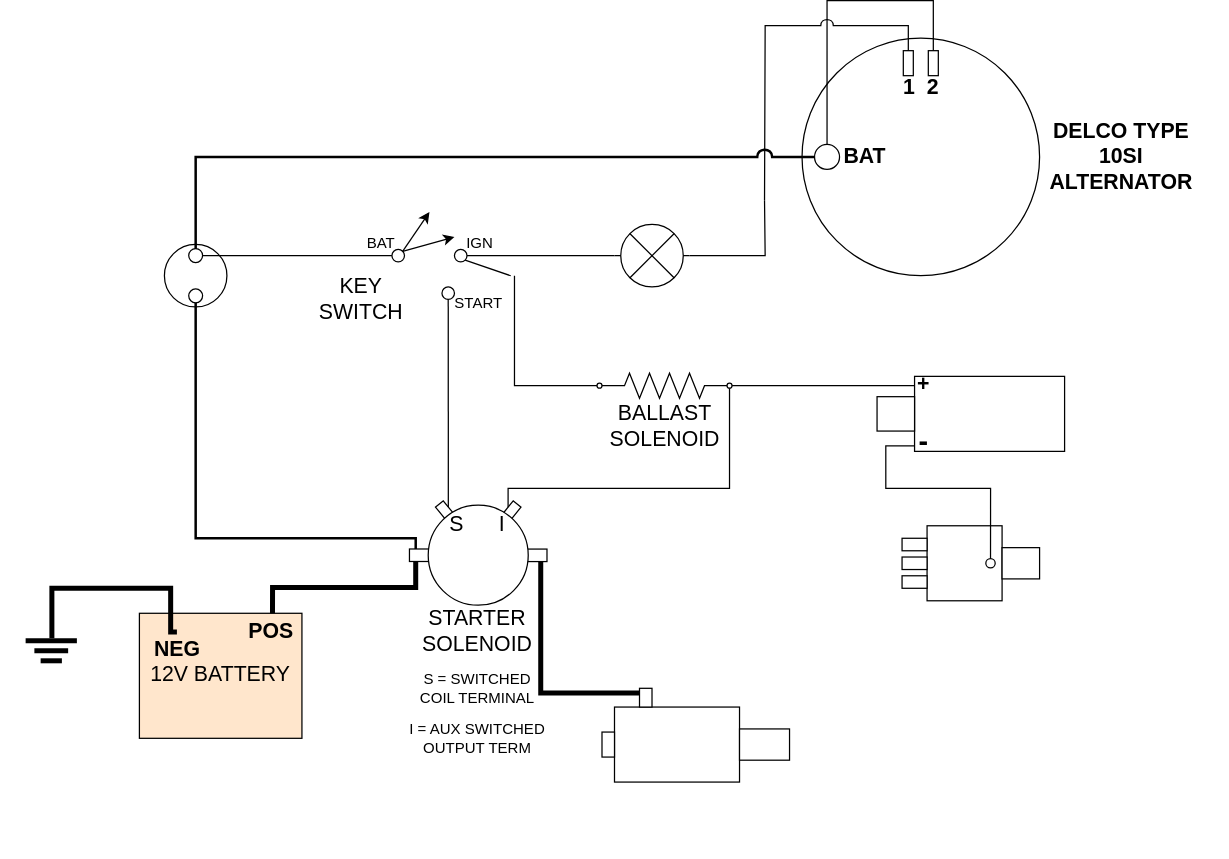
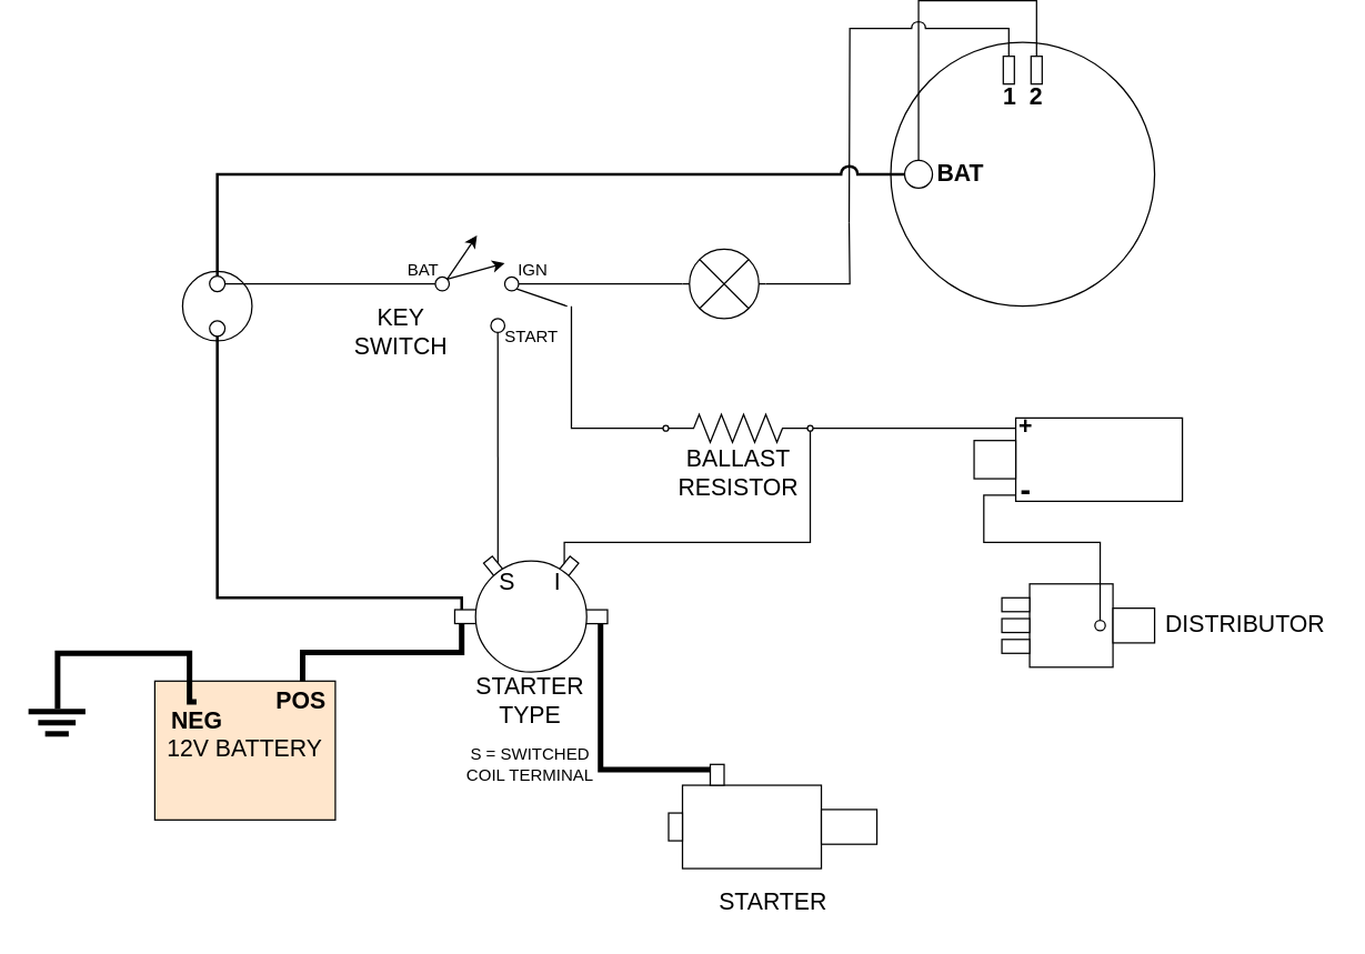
  <mxCell id="0" />
  <mxCell id="1" parent="0" />
  <mxCell id="2" style="edgeStyle=orthogonalEdgeStyle;rounded=0;jumpStyle=arc;jumpSize=10;orthogonalLoop=1;jettySize=auto;html=1;exitX=1;exitY=0.5;exitDx=0;exitDy=0;exitPerimeter=0;fontSize=11;endArrow=none;endFill=0;" edge="1" parent="1" source="71"><mxGeometry relative="1" as="geometry"><mxPoint x="611" y="150" as="targetPoint" /></mxGeometry></mxCell>
  <mxCell id="3" style="edgeStyle=orthogonalEdgeStyle;rounded=0;jumpStyle=arc;jumpSize=10;orthogonalLoop=1;jettySize=auto;html=1;fontSize=17;endArrow=none;endFill=0;strokeWidth=1;" edge="1" parent="1" source="77"><mxGeometry relative="1" as="geometry"><mxPoint x="411" y="210" as="targetPoint" /><Array as="points"><mxPoint x="411" y="298" /><mxPoint x="411" y="210" /></Array></mxGeometry></mxCell>
  <mxCell id="4" value="" style="group" parent="1" vertex="1" connectable="0"><mxGeometry x="721" y="410" width="240" height="115" as="geometry" /></mxCell>
  <mxCell id="5" value="" style="group" vertex="1" connectable="0" parent="4"><mxGeometry width="240" height="60" as="geometry" /></mxCell>
  <mxCell id="6" value="" style="group" vertex="1" connectable="0" parent="5"><mxGeometry width="110" height="60" as="geometry" /></mxCell>
  <mxCell id="7" value="" style="whiteSpace=wrap;html=1;aspect=fixed;" parent="6" vertex="1"><mxGeometry x="20" width="60" height="60" as="geometry" /></mxCell>
  <mxCell id="8" value="" style="rounded=0;whiteSpace=wrap;html=1;" parent="6" vertex="1"><mxGeometry y="10" width="20" height="10" as="geometry" /></mxCell>
  <mxCell id="9" value="" style="rounded=0;whiteSpace=wrap;html=1;" parent="6" vertex="1"><mxGeometry y="25" width="20" height="10" as="geometry" /></mxCell>
  <mxCell id="10" value="" style="rounded=0;whiteSpace=wrap;html=1;" parent="6" vertex="1"><mxGeometry y="40" width="20" height="10" as="geometry" /></mxCell>
  <mxCell id="11" value="" style="rounded=0;whiteSpace=wrap;html=1;" parent="6" vertex="1"><mxGeometry x="80" y="17.5" width="30" height="25" as="geometry" /></mxCell>
  <mxCell id="12" value="" style="ellipse;whiteSpace=wrap;html=1;aspect=fixed;fontSize=17;" vertex="1" parent="6"><mxGeometry x="67" y="26.25" width="7.5" height="7.5" as="geometry" /></mxCell>
+ <mxCell id="13" value="DISTRIBUTOR" style="text;html=1;align=center;verticalAlign=middle;resizable=0;points=[];autosize=1;strokeColor=none;fillColor=none;fontSize=17;" vertex="1" parent="5"><mxGeometry x="110" y="15" width="130" height="30" as="geometry" /></mxCell>
  <mxCell id="14" value="" style="group" vertex="1" connectable="0" parent="1"><mxGeometry x="111" y="480" width="130" height="100" as="geometry" /></mxCell>
  <mxCell id="15" value="12V BATTERY" style="rounded=0;whiteSpace=wrap;html=1;fontSize=17;fillColor=#ffe6cc;" vertex="1" parent="14"><mxGeometry width="130" height="100" as="geometry" /></mxCell>
  <mxCell id="16" value="NEG" style="text;html=1;align=center;verticalAlign=middle;resizable=0;points=[];autosize=1;strokeColor=none;fillColor=none;fontSize=17;fontStyle=1" vertex="1" parent="14"><mxGeometry x="5" y="15" width="50" height="30" as="geometry" /></mxCell>
  <mxCell id="17" value="POS" style="text;html=1;align=center;verticalAlign=middle;resizable=0;points=[];autosize=1;strokeColor=none;fillColor=none;fontSize=17;fontStyle=1" vertex="1" parent="14"><mxGeometry x="80" width="50" height="30" as="geometry" /></mxCell>
  <mxCell id="18" style="edgeStyle=orthogonalEdgeStyle;rounded=0;jumpStyle=arc;jumpSize=10;orthogonalLoop=1;jettySize=auto;html=1;fontSize=17;endArrow=none;endFill=0;strokeWidth=4;exitX=0.5;exitY=0;exitDx=0;exitDy=0;exitPerimeter=0;" edge="1" parent="14" source="16"><mxGeometry relative="1" as="geometry"><mxPoint x="-70" y="20" as="targetPoint" /><Array as="points"><mxPoint x="25" y="-20" /><mxPoint x="-70" y="-20" /></Array></mxGeometry></mxCell>
  <mxCell id="19" value="" style="group" vertex="1" connectable="0" parent="1"><mxGeometry x="481" y="540" width="150" height="115" as="geometry" /></mxCell>
+ <mxCell id="20" value="STARTER" style="text;html=1;align=center;verticalAlign=middle;resizable=0;points=[];autosize=1;strokeColor=none;fillColor=none;fontSize=17;" vertex="1" parent="19"><mxGeometry x="30" y="85" width="90" height="30" as="geometry" /></mxCell>
  <mxCell id="21" value="" style="rounded=0;whiteSpace=wrap;html=1;fontSize=17;" vertex="1" parent="19"><mxGeometry x="10" y="15" width="100" height="60" as="geometry" /></mxCell>
  <mxCell id="22" value="" style="rounded=0;whiteSpace=wrap;html=1;fontSize=17;" vertex="1" parent="19"><mxGeometry x="110" y="32.5" width="40" height="25" as="geometry" /></mxCell>
  <mxCell id="23" value="" style="rounded=0;whiteSpace=wrap;html=1;fontSize=17;" vertex="1" parent="19"><mxGeometry x="30" width="10" height="15" as="geometry" /></mxCell>
  <mxCell id="24" value="" style="rounded=0;whiteSpace=wrap;html=1;fontSize=17;" vertex="1" parent="19"><mxGeometry y="35" width="10" height="20" as="geometry" /></mxCell>
  <mxCell id="25" value="" style="group" vertex="1" connectable="0" parent="1"><mxGeometry x="641" y="20" width="320" height="190" as="geometry" /></mxCell>
  <mxCell id="26" value="" style="ellipse;whiteSpace=wrap;html=1;aspect=fixed;" parent="25" vertex="1"><mxGeometry width="190" height="190" as="geometry" /></mxCell>
- <mxCell id="27" value="&lt;div style=&quot;font-size: 17px;&quot;&gt;DELCO TYPE&lt;/div&gt;&lt;div style=&quot;font-size: 17px;&quot;&gt;10SI&lt;/div&gt;&lt;div style=&quot;font-size: 17px;&quot;&gt;ALTERNATOR&lt;br style=&quot;font-size: 17px;&quot;&gt;&lt;/div&gt;" style="text;html=1;align=center;verticalAlign=middle;resizable=0;points=[];autosize=1;strokeColor=none;fillColor=none;fontStyle=1;fontSize=17;" parent="25" vertex="1"><mxGeometry x="190" y="60" width="130" height="70" as="geometry" /></mxCell>
  <mxCell id="28" value="" style="rounded=0;whiteSpace=wrap;html=1;fontSize=17;" vertex="1" parent="25"><mxGeometry x="81" y="10" width="8" height="20" as="geometry" /></mxCell>
  <mxCell id="29" value="" style="rounded=0;whiteSpace=wrap;html=1;fontSize=17;" vertex="1" parent="25"><mxGeometry x="101" y="10" width="8" height="20" as="geometry" /></mxCell>
  <mxCell id="30" value="" style="ellipse;whiteSpace=wrap;html=1;aspect=fixed;fontSize=17;" vertex="1" parent="25"><mxGeometry x="10" y="85" width="20" height="20" as="geometry" /></mxCell>
  <mxCell id="31" value="1&amp;nbsp; 2" style="text;html=1;align=center;verticalAlign=middle;resizable=0;points=[];autosize=1;strokeColor=none;fillColor=none;fontSize=17;fontStyle=1" vertex="1" parent="25"><mxGeometry x="75" y="25" width="40" height="30" as="geometry" /></mxCell>
  <mxCell id="32" value="BAT" style="text;html=1;align=center;verticalAlign=middle;resizable=0;points=[];autosize=1;strokeColor=none;fillColor=none;fontSize=17;fontStyle=1" vertex="1" parent="25"><mxGeometry x="25" y="80" width="50" height="30" as="geometry" /></mxCell>
  <mxCell id="33" style="edgeStyle=orthogonalEdgeStyle;rounded=0;orthogonalLoop=1;jettySize=auto;html=1;fontSize=11;endArrow=none;endFill=0;jumpStyle=arc;jumpSize=10;" edge="1" parent="25" source="29" target="30"><mxGeometry relative="1" as="geometry"><Array as="points"><mxPoint x="105" y="-30" /><mxPoint x="20" y="-30" /></Array></mxGeometry></mxCell>
  <mxCell id="34" value="" style="group;fontSize=12;" vertex="1" connectable="0" parent="1"><mxGeometry x="701" y="282.5" width="240" height="75" as="geometry" /></mxCell>
  <mxCell id="35" value="" style="rounded=0;whiteSpace=wrap;html=1;" parent="34" vertex="1"><mxGeometry x="30" y="8" width="120" height="60" as="geometry" /></mxCell>
  <mxCell id="36" value="" style="rounded=0;whiteSpace=wrap;html=1;" vertex="1" parent="34"><mxGeometry y="24.25" width="30" height="27.5" as="geometry" /></mxCell>
  <mxCell id="37" value="+" style="text;html=1;align=center;verticalAlign=middle;resizable=0;points=[];autosize=1;strokeColor=none;fillColor=none;fontSize=17;fontStyle=1" vertex="1" parent="34"><mxGeometry x="22" width="30" height="30" as="geometry" /></mxCell>
  <mxCell id="38" value="-" style="text;html=1;align=center;verticalAlign=middle;resizable=0;points=[];autosize=1;strokeColor=none;fillColor=none;fontSize=23;fontStyle=1;spacing=0;" vertex="1" parent="34"><mxGeometry x="27" y="45" width="20" height="30" as="geometry" /></mxCell>
  <mxCell id="39" value="" style="group" vertex="1" connectable="0" parent="1"><mxGeometry x="321" y="390.001" width="120" height="204.999" as="geometry" /></mxCell>
  <mxCell id="40" value="" style="rounded=0;whiteSpace=wrap;html=1;rotation=51;direction=east;" vertex="1" parent="39"><mxGeometry x="27.5" y="3.569" width="13" height="8" as="geometry" /></mxCell>
  <mxCell id="41" value="" style="rounded=0;whiteSpace=wrap;html=1;" vertex="1" parent="39"><mxGeometry x="6" y="38.569" width="20" height="10" as="geometry" /></mxCell>
  <mxCell id="42" value="" style="group;flipH=1;flipV=0;" vertex="1" connectable="0" parent="39"><mxGeometry x="21" y="0.069" width="95" height="83.569" as="geometry" /></mxCell>
  <mxCell id="43" value="" style="rounded=0;whiteSpace=wrap;html=1;rotation=309;direction=east;flipH=1;flipV=0;" vertex="1" parent="42"><mxGeometry x="60.5" y="3.569" width="13" height="8" as="geometry" /></mxCell>
  <mxCell id="44" value="" style="rounded=0;whiteSpace=wrap;html=1;" vertex="1" parent="42"><mxGeometry x="75" y="38.569" width="20" height="10" as="geometry" /></mxCell>
  <mxCell id="45" value="" style="ellipse;whiteSpace=wrap;html=1;aspect=fixed;" vertex="1" parent="39"><mxGeometry x="21" y="3.569" width="80" height="80" as="geometry" /></mxCell>
  <mxCell id="46" value="S&amp;nbsp;&amp;nbsp;&amp;nbsp;&amp;nbsp;&amp;nbsp; I" style="text;html=1;align=center;verticalAlign=middle;resizable=0;points=[];autosize=1;strokeColor=none;fillColor=none;fontSize=17;" vertex="1" parent="39"><mxGeometry x="30" y="5" width="60" height="30" as="geometry" /></mxCell>
  <mxCell id="47" value="" style="group" vertex="1" connectable="0" parent="39"><mxGeometry y="79.999" width="120" height="125" as="geometry" /></mxCell>
- <mxCell id="48" value="&lt;div&gt;STARTER&lt;/div&gt;&lt;div&gt;SOLENOID&lt;br&gt;&lt;/div&gt;" style="text;html=1;align=center;verticalAlign=middle;resizable=0;points=[];autosize=1;strokeColor=none;fillColor=none;fontSize=17;" vertex="1" parent="47"><mxGeometry x="10" width="100" height="50" as="geometry" /></mxCell>
+ <mxCell id="48" value="&lt;div&gt;STARTER&lt;/div&gt;&lt;div&gt;TYPE&lt;br&gt;&lt;/div&gt;" style="text;html=1;align=center;verticalAlign=middle;resizable=0;points=[];autosize=1;strokeColor=none;fillColor=none;fontSize=17;" vertex="1" parent="47"><mxGeometry x="10" width="100" height="50" as="geometry" /></mxCell>
  <mxCell id="49" value="&lt;div&gt;S = SWITCHED&lt;/div&gt;&lt;div&gt;COIL TERMINAL&lt;br&gt;&lt;/div&gt;" style="text;html=1;align=center;verticalAlign=middle;resizable=0;points=[];autosize=1;strokeColor=none;fillColor=none;fontSize=12;" vertex="1" parent="47"><mxGeometry x="5" y="55" width="110" height="30" as="geometry" /></mxCell>
- <mxCell id="50" value="&lt;div&gt;I = AUX SWITCHED&lt;/div&gt;&lt;div&gt;OUTPUT TERM&lt;br&gt;&lt;/div&gt;" style="text;html=1;align=center;verticalAlign=middle;resizable=0;points=[];autosize=1;strokeColor=none;fillColor=none;fontSize=12;" vertex="1" parent="47"><mxGeometry y="95" width="120" height="30" as="geometry" /></mxCell>
  <mxCell id="51" value="" style="group" vertex="1" connectable="0" parent="1"><mxGeometry x="248" y="159" width="159" height="95" as="geometry" /></mxCell>
  <mxCell id="52" value="START" style="text;html=1;align=center;verticalAlign=middle;resizable=0;points=[];autosize=1;strokeColor=none;fillColor=none;fontSize=12;" vertex="1" parent="51"><mxGeometry x="109" y="63" width="50" height="20" as="geometry" /></mxCell>
  <mxCell id="53" value="" style="group" vertex="1" connectable="0" parent="51"><mxGeometry x="65" width="60" height="70" as="geometry" /></mxCell>
  <mxCell id="54" value="" style="ellipse;whiteSpace=wrap;html=1;aspect=fixed;fontSize=17;" vertex="1" parent="53"><mxGeometry y="30" width="10" height="10" as="geometry" /></mxCell>
  <mxCell id="55" value="" style="ellipse;whiteSpace=wrap;html=1;aspect=fixed;fontSize=17;" vertex="1" parent="53"><mxGeometry x="50" y="30" width="10" height="10" as="geometry" /></mxCell>
  <mxCell id="56" value="" style="ellipse;whiteSpace=wrap;html=1;aspect=fixed;fontSize=17;" vertex="1" parent="53"><mxGeometry x="40" y="60" width="10" height="10" as="geometry" /></mxCell>
  <mxCell id="57" value="" style="endArrow=classic;html=1;rounded=0;fontSize=17;exitX=1;exitY=0;exitDx=0;exitDy=0;" edge="1" parent="53" source="54"><mxGeometry width="50" height="50" relative="1" as="geometry"><mxPoint x="10" y="30" as="sourcePoint" /><mxPoint x="30" as="targetPoint" /></mxGeometry></mxCell>
  <mxCell id="58" value="" style="endArrow=classic;html=1;rounded=0;fontSize=17;exitX=1;exitY=0;exitDx=0;exitDy=0;" edge="1" parent="53" source="54"><mxGeometry width="50" height="50" relative="1" as="geometry"><mxPoint x="14.996" y="40.004" as="sourcePoint" /><mxPoint x="50" y="20" as="targetPoint" /></mxGeometry></mxCell>
  <mxCell id="59" value="BAT" style="text;html=1;align=center;verticalAlign=middle;resizable=0;points=[];autosize=1;strokeColor=none;fillColor=none;fontSize=12;" vertex="1" parent="51"><mxGeometry x="36" y="15" width="40" height="20" as="geometry" /></mxCell>
  <mxCell id="60" value="IGN" style="text;html=1;align=center;verticalAlign=middle;resizable=0;points=[];autosize=1;strokeColor=none;fillColor=none;fontSize=12;" vertex="1" parent="51"><mxGeometry x="115" y="15" width="40" height="20" as="geometry" /></mxCell>
  <mxCell id="61" value="&lt;div&gt;KEY&lt;/div&gt;&lt;div&gt;SWITCH&lt;br&gt;&lt;/div&gt;" style="text;html=1;align=center;verticalAlign=middle;resizable=0;points=[];autosize=1;strokeColor=none;fillColor=none;fontSize=17;" vertex="1" parent="51"><mxGeometry y="45" width="80" height="50" as="geometry" /></mxCell>
  <mxCell id="62" value="" style="endArrow=none;html=1;rounded=0;fontSize=17;strokeWidth=1;jumpStyle=arc;jumpSize=10;exitX=1;exitY=1;exitDx=0;exitDy=0;" edge="1" parent="51" source="55"><mxGeometry width="50" height="50" relative="1" as="geometry"><mxPoint x="140" y="90" as="sourcePoint" /><mxPoint x="160" y="51" as="targetPoint" /></mxGeometry></mxCell>
  <mxCell id="63" style="edgeStyle=orthogonalEdgeStyle;rounded=0;jumpStyle=arc;jumpSize=10;orthogonalLoop=1;jettySize=auto;html=1;fontSize=11;endArrow=none;endFill=0;exitX=0.5;exitY=0;exitDx=0;exitDy=0;" edge="1" parent="1" source="28"><mxGeometry relative="1" as="geometry"><mxPoint x="611" y="150" as="targetPoint" /></mxGeometry></mxCell>
  <mxCell id="64" value="" style="group" vertex="1" connectable="0" parent="1"><mxGeometry x="31" y="185" width="150" height="50" as="geometry" /></mxCell>
  <mxCell id="65" value="" style="group" vertex="1" connectable="0" parent="64"><mxGeometry x="100" width="50" height="50" as="geometry" /></mxCell>
  <mxCell id="66" value="" style="ellipse;whiteSpace=wrap;html=1;aspect=fixed;fontSize=17;" vertex="1" parent="65"><mxGeometry width="50" height="50" as="geometry" /></mxCell>
  <mxCell id="67" value="" style="ellipse;whiteSpace=wrap;html=1;aspect=fixed;fontSize=17;" vertex="1" parent="65"><mxGeometry x="19.444" y="3.333" width="11.111" height="11.111" as="geometry" /></mxCell>
  <mxCell id="68" value="" style="ellipse;whiteSpace=wrap;html=1;aspect=fixed;fontSize=17;" vertex="1" parent="65"><mxGeometry x="19.444" y="35.556" width="11.111" height="11.111" as="geometry" /></mxCell>
  <mxCell id="69" style="edgeStyle=orthogonalEdgeStyle;rounded=0;jumpStyle=arc;jumpSize=10;orthogonalLoop=1;jettySize=auto;html=1;entryX=0.5;entryY=0;entryDx=0;entryDy=0;fontSize=11;endArrow=none;endFill=0;strokeWidth=2;" edge="1" parent="1" source="30" target="67"><mxGeometry relative="1" as="geometry" /></mxCell>
  <mxCell id="70" value="" style="group" vertex="1" connectable="0" parent="1"><mxGeometry x="471" y="169" width="100" height="100" as="geometry" /></mxCell>
  <mxCell id="71" value="" style="pointerEvents=1;verticalLabelPosition=bottom;shadow=0;dashed=0;align=center;html=1;verticalAlign=top;shape=mxgraph.electrical.miscellaneous.light_bulb;" parent="70" vertex="1"><mxGeometry x="20" width="60" height="50" as="geometry" /></mxCell>
  <mxCell id="72" style="edgeStyle=orthogonalEdgeStyle;rounded=0;jumpStyle=arc;jumpSize=10;orthogonalLoop=1;jettySize=auto;html=1;entryX=1;entryY=0.5;entryDx=0;entryDy=0;fontSize=17;endArrow=none;endFill=0;strokeWidth=1;" edge="1" parent="1" source="71" target="55"><mxGeometry relative="1" as="geometry" /></mxCell>
  <mxCell id="73" style="edgeStyle=orthogonalEdgeStyle;rounded=0;jumpStyle=arc;jumpSize=10;orthogonalLoop=1;jettySize=auto;html=1;fontSize=17;endArrow=none;endFill=0;strokeWidth=1;exitX=1;exitY=0.5;exitDx=0;exitDy=0;" edge="1" parent="1" source="79"><mxGeometry relative="1" as="geometry"><mxPoint x="731" y="298" as="targetPoint" /></mxGeometry></mxCell>
  <mxCell id="74" style="edgeStyle=orthogonalEdgeStyle;rounded=0;jumpStyle=arc;jumpSize=10;orthogonalLoop=1;jettySize=auto;html=1;fontSize=17;endArrow=none;endFill=0;strokeWidth=1;entryX=0.15;entryY=0.617;entryDx=0;entryDy=0;entryPerimeter=0;" edge="1" parent="1" source="12" target="38"><mxGeometry relative="1" as="geometry"><Array as="points"><mxPoint x="792" y="380" /><mxPoint x="708" y="380" /><mxPoint x="708" y="346" /></Array></mxGeometry></mxCell>
  <mxCell id="75" value="" style="group" vertex="1" connectable="0" parent="1"><mxGeometry x="477" y="288" width="108" height="67.5" as="geometry" /></mxCell>
  <mxCell id="76" value="" style="group" vertex="1" connectable="0" parent="75"><mxGeometry x="4" width="104" height="67.5" as="geometry" /></mxCell>
  <mxCell id="77" value="" style="pointerEvents=1;verticalLabelPosition=bottom;shadow=0;dashed=0;align=center;html=1;verticalAlign=top;shape=mxgraph.electrical.resistors.resistor_2;" parent="76" vertex="1"><mxGeometry width="100" height="20" as="geometry" /></mxCell>
- <mxCell id="78" value="&lt;div&gt;BALLAST&lt;/div&gt;&lt;div&gt;SOLENOID&lt;br&gt;&lt;/div&gt;" style="text;html=1;align=center;verticalAlign=middle;resizable=0;points=[];autosize=1;strokeColor=none;fillColor=none;fontSize=17;" vertex="1" parent="76"><mxGeometry y="17.5" width="100" height="50" as="geometry" /></mxCell>
+ <mxCell id="78" value="&lt;div&gt;BALLAST&lt;/div&gt;&lt;div&gt;RESISTOR&lt;br&gt;&lt;/div&gt;" style="text;html=1;align=center;verticalAlign=middle;resizable=0;points=[];autosize=1;strokeColor=none;fillColor=none;fontSize=17;" vertex="1" parent="76"><mxGeometry y="17.5" width="100" height="50" as="geometry" /></mxCell>
  <mxCell id="79" value="" style="ellipse;whiteSpace=wrap;html=1;aspect=fixed;fontSize=17;" vertex="1" parent="76"><mxGeometry x="100" y="8" width="4" height="4" as="geometry" /></mxCell>
  <mxCell id="80" value="" style="ellipse;whiteSpace=wrap;html=1;aspect=fixed;fontSize=17;" vertex="1" parent="75"><mxGeometry y="8" width="4" height="4" as="geometry" /></mxCell>
  <mxCell id="81" style="edgeStyle=orthogonalEdgeStyle;rounded=0;jumpStyle=arc;jumpSize=10;orthogonalLoop=1;jettySize=auto;html=1;exitX=0.5;exitY=0;exitDx=0;exitDy=0;entryX=0.5;entryY=1;entryDx=0;entryDy=0;fontSize=17;endArrow=none;endFill=0;strokeWidth=1;" edge="1" parent="1" source="43" target="79"><mxGeometry relative="1" as="geometry"><Array as="points"><mxPoint x="406" y="380" /><mxPoint x="583" y="380" /></Array></mxGeometry></mxCell>
  <mxCell id="82" style="edgeStyle=orthogonalEdgeStyle;rounded=0;jumpStyle=arc;jumpSize=10;orthogonalLoop=1;jettySize=auto;html=1;exitX=0.5;exitY=0;exitDx=0;exitDy=0;fontSize=17;endArrow=none;endFill=0;strokeWidth=1;entryX=0.5;entryY=1;entryDx=0;entryDy=0;" edge="1" parent="1" source="40" target="56"><mxGeometry relative="1" as="geometry"><mxPoint x="341" y="220" as="targetPoint" /><Array as="points"><mxPoint x="358" y="310" /><mxPoint x="358" y="229" /></Array></mxGeometry></mxCell>
  <mxCell id="83" style="edgeStyle=orthogonalEdgeStyle;rounded=0;jumpStyle=arc;jumpSize=10;orthogonalLoop=1;jettySize=auto;html=1;exitX=0;exitY=0.5;exitDx=0;exitDy=0;entryX=1;entryY=0.5;entryDx=0;entryDy=0;fontSize=17;endArrow=none;endFill=0;strokeWidth=1;" edge="1" parent="1" source="54" target="67"><mxGeometry relative="1" as="geometry" /></mxCell>
  <mxCell id="84" style="edgeStyle=orthogonalEdgeStyle;rounded=0;jumpStyle=arc;jumpSize=10;orthogonalLoop=1;jettySize=auto;html=1;exitX=0.5;exitY=1;exitDx=0;exitDy=0;entryX=0.25;entryY=0;entryDx=0;entryDy=0;fontSize=17;endArrow=none;endFill=0;strokeWidth=2;" edge="1" parent="1" source="68" target="41"><mxGeometry relative="1" as="geometry"><Array as="points"><mxPoint x="156" y="420" /><mxPoint x="332" y="420" /></Array></mxGeometry></mxCell>
  <mxCell id="85" style="edgeStyle=orthogonalEdgeStyle;rounded=0;jumpStyle=arc;jumpSize=10;orthogonalLoop=1;jettySize=auto;html=1;exitX=0.25;exitY=1;exitDx=0;exitDy=0;entryX=0.529;entryY=-0.003;entryDx=0;entryDy=0;entryPerimeter=0;fontSize=17;endArrow=none;endFill=0;strokeWidth=4;" edge="1" parent="1" source="41" target="17"><mxGeometry relative="1" as="geometry" /></mxCell>
  <mxCell id="86" style="edgeStyle=orthogonalEdgeStyle;rounded=0;jumpStyle=arc;jumpSize=10;orthogonalLoop=1;jettySize=auto;html=1;exitX=0.75;exitY=1;exitDx=0;exitDy=0;entryX=0;entryY=0.25;entryDx=0;entryDy=0;fontSize=17;endArrow=none;endFill=0;strokeWidth=4;" edge="1" parent="1" source="44" target="23"><mxGeometry relative="1" as="geometry" /></mxCell>
  <mxCell id="87" value="" style="group" vertex="1" connectable="0" parent="1"><mxGeometry x="20" y="502" width="41" height="16" as="geometry" /></mxCell>
  <mxCell id="88" value="" style="endArrow=none;html=1;rounded=0;fontSize=17;strokeWidth=4;jumpStyle=arc;jumpSize=10;" edge="1" parent="87"><mxGeometry width="50" height="50" relative="1" as="geometry"><mxPoint x="7" y="8" as="sourcePoint" /><mxPoint x="34" y="8" as="targetPoint" /></mxGeometry></mxCell>
  <mxCell id="89" value="" style="endArrow=none;html=1;rounded=0;fontSize=17;strokeWidth=4;jumpStyle=arc;jumpSize=10;" edge="1" parent="87"><mxGeometry width="50" height="50" relative="1" as="geometry"><mxPoint as="sourcePoint" /><mxPoint x="41" as="targetPoint" /></mxGeometry></mxCell>
  <mxCell id="90" value="" style="endArrow=none;html=1;rounded=0;fontSize=17;strokeWidth=4;jumpStyle=arc;jumpSize=10;" edge="1" parent="87"><mxGeometry width="50" height="50" relative="1" as="geometry"><mxPoint x="12" y="16" as="sourcePoint" /><mxPoint x="29" y="16" as="targetPoint" /></mxGeometry></mxCell>
